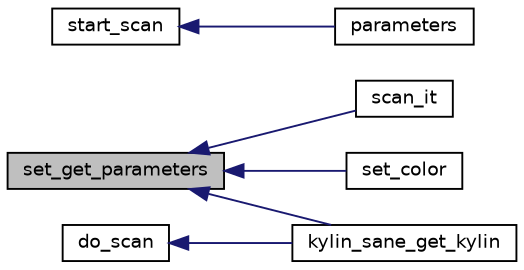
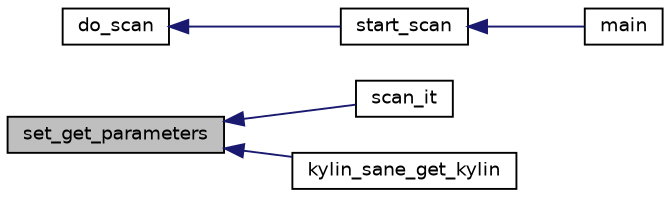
  digraph {
    rankdir=LR
    node [color=black fillcolor=white fontname=Helvetica fontsize=10 shape=record style=filled]
    edge [color=midnightblue dir=back fontname=Helvetica fontsize=10 labelfontname=Helvetica labelfontsize=10 style=solid]
    n1 [fillcolor=grey75 fontcolor=black height=0.2 label=set_get_parameters width=0.4]
    n2 [height=0.2 label=scan_it width=0.4]
    n3 [height=0.2 label=kylin_sane_get_kylin width=0.4]
-   n4 [height=0.2 label=set_color width=0.4]
    n5 [height=0.2 label=do_scan width=0.4]
    n6 [height=0.2 label=start_scan width=0.4]
-   n7 [height=0.2 label=parameters width=0.4]
+   n7 [height=0.2 label=main width=0.4]
    n1 -> n2
    n1 -> n3
-   n1 -> n4
-   n5 -> n3
+   n5 -> n6
    n6 -> n7
  }
